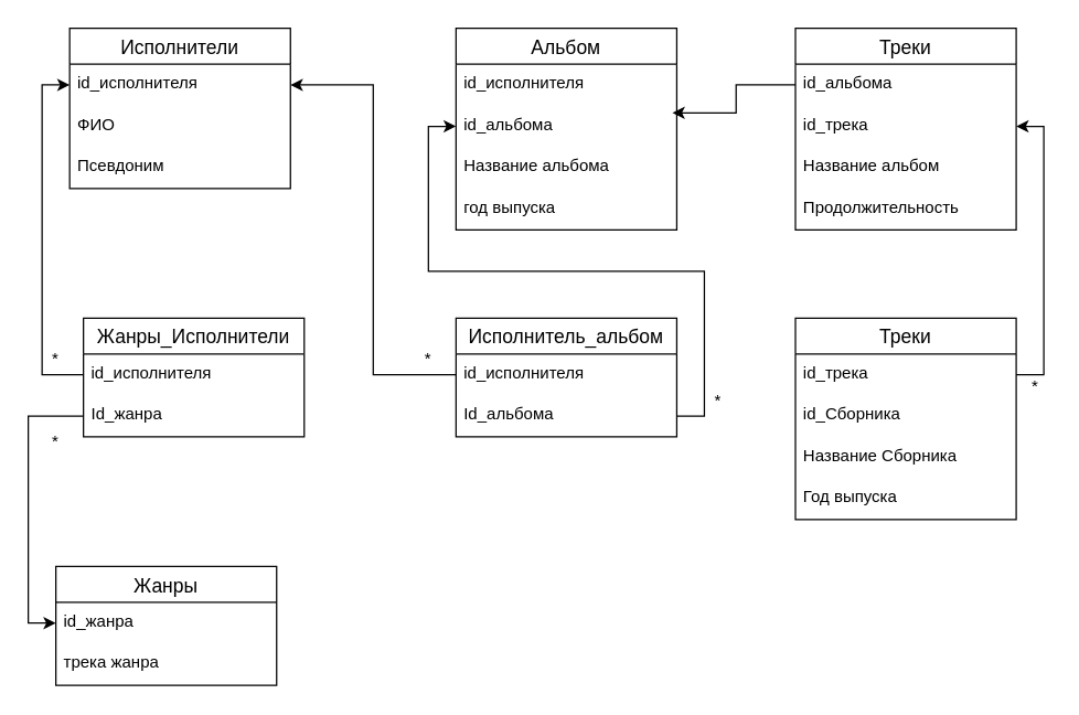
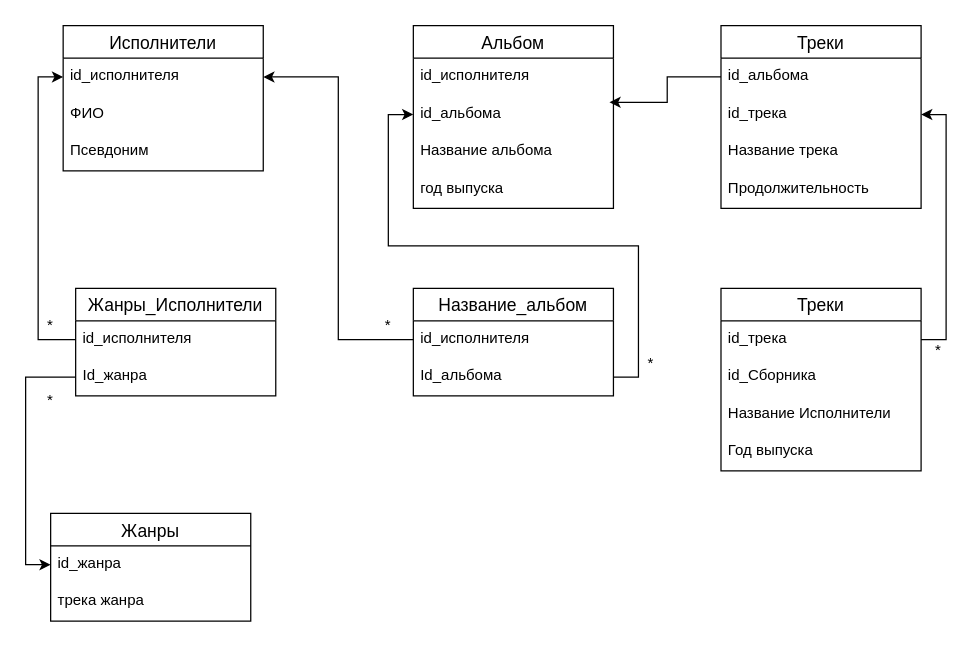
  <mxCell id="0" />
  <mxCell id="1" parent="0" />
  <mxCell id="2" value="Исполнители" style="swimlane;fontStyle=0;childLayout=stackLayout;horizontal=1;startSize=26;horizontalStack=0;resizeParent=1;resizeParentMax=0;resizeLast=0;collapsible=1;marginBottom=0;align=center;fontSize=14;" parent="1" vertex="1"><mxGeometry x="50" y="20" width="160" height="116" as="geometry" /></mxCell>
  <mxCell id="3" value="id_исполнителя" style="text;strokeColor=none;fillColor=none;spacingLeft=4;spacingRight=4;overflow=hidden;rotatable=0;points=[[0,0.5],[1,0.5]];portConstraint=eastwest;fontSize=12;" parent="2" vertex="1"><mxGeometry y="26" width="160" height="30" as="geometry" /></mxCell>
  <mxCell id="4" value="ФИО" style="text;strokeColor=none;fillColor=none;spacingLeft=4;spacingRight=4;overflow=hidden;rotatable=0;points=[[0,0.5],[1,0.5]];portConstraint=eastwest;fontSize=12;" parent="2" vertex="1"><mxGeometry y="56" width="160" height="30" as="geometry" /></mxCell>
  <mxCell id="5" value="Псевдоним" style="text;strokeColor=none;fillColor=none;spacingLeft=4;spacingRight=4;overflow=hidden;rotatable=0;points=[[0,0.5],[1,0.5]];portConstraint=eastwest;fontSize=12;" parent="2" vertex="1"><mxGeometry y="86" width="160" height="30" as="geometry" /></mxCell>
  <mxCell id="6" style="edgeStyle=orthogonalEdgeStyle;rounded=0;orthogonalLoop=1;jettySize=auto;html=1;exitX=0;exitY=0.5;exitDx=0;exitDy=0;entryX=0.98;entryY=1.175;entryDx=0;entryDy=0;entryPerimeter=0;" parent="1" source="18" target="23" edge="1"><mxGeometry relative="1" as="geometry" /></mxCell>
  <mxCell id="7" style="edgeStyle=orthogonalEdgeStyle;rounded=0;orthogonalLoop=1;jettySize=auto;html=1;exitX=0;exitY=0.5;exitDx=0;exitDy=0;sketch=0;entryX=0;entryY=0.5;entryDx=0;entryDy=0;" parent="1" source="14" target="10" edge="1"><mxGeometry relative="1" as="geometry"><mxPoint x="-10" y="330" as="targetPoint" /></mxGeometry></mxCell>
  <mxCell id="8" value="*" style="text;html=1;strokeColor=none;fillColor=none;align=center;verticalAlign=middle;whiteSpace=wrap;rounded=0;" parent="1" vertex="1"><mxGeometry x="20" y="310" width="40" height="20" as="geometry" /></mxCell>
  <mxCell id="9" value="Жанры" style="swimlane;fontStyle=0;childLayout=stackLayout;horizontal=1;startSize=26;horizontalStack=0;resizeParent=1;resizeParentMax=0;resizeLast=0;collapsible=1;marginBottom=0;align=center;fontSize=14;" parent="1" vertex="1"><mxGeometry x="40" y="410" width="160" height="86" as="geometry" /></mxCell>
  <mxCell id="10" value="id_жанра" style="text;strokeColor=none;fillColor=none;spacingLeft=4;spacingRight=4;overflow=hidden;rotatable=0;points=[[0,0.5],[1,0.5]];portConstraint=eastwest;fontSize=12;" parent="9" vertex="1"><mxGeometry y="26" width="160" height="30" as="geometry" /></mxCell>
  <mxCell id="11" value="трека жанра" style="text;strokeColor=none;fillColor=none;spacingLeft=4;spacingRight=4;overflow=hidden;rotatable=0;points=[[0,0.5],[1,0.5]];portConstraint=eastwest;fontSize=12;" parent="9" vertex="1"><mxGeometry y="56" width="160" height="30" as="geometry" /></mxCell>
  <mxCell id="12" value="Жанры_Исполнители" style="swimlane;fontStyle=0;childLayout=stackLayout;horizontal=1;startSize=26;horizontalStack=0;resizeParent=1;resizeParentMax=0;resizeLast=0;collapsible=1;marginBottom=0;align=center;fontSize=14;" parent="1" vertex="1"><mxGeometry x="60" y="230" width="160" height="86" as="geometry" /></mxCell>
  <mxCell id="13" value="id_исполнителя" style="text;strokeColor=none;fillColor=none;spacingLeft=4;spacingRight=4;overflow=hidden;rotatable=0;points=[[0,0.5],[1,0.5]];portConstraint=eastwest;fontSize=12;" parent="12" vertex="1"><mxGeometry y="26" width="160" height="30" as="geometry" /></mxCell>
  <mxCell id="14" value="Id_жанра" style="text;strokeColor=none;fillColor=none;spacingLeft=4;spacingRight=4;overflow=hidden;rotatable=0;points=[[0,0.5],[1,0.5]];portConstraint=eastwest;fontSize=12;" parent="12" vertex="1"><mxGeometry y="56" width="160" height="30" as="geometry" /></mxCell>
  <mxCell id="15" style="edgeStyle=orthogonalEdgeStyle;rounded=0;sketch=0;orthogonalLoop=1;jettySize=auto;html=1;exitX=0;exitY=0.5;exitDx=0;exitDy=0;entryX=0;entryY=0.5;entryDx=0;entryDy=0;" parent="1" source="13" target="3" edge="1"><mxGeometry relative="1" as="geometry" /></mxCell>
  <mxCell id="16" value="*" style="text;html=1;strokeColor=none;fillColor=none;align=center;verticalAlign=middle;whiteSpace=wrap;rounded=0;" parent="1" vertex="1"><mxGeometry x="20" y="250" width="40" height="20" as="geometry" /></mxCell>
  <mxCell id="17" value="Треки" style="swimlane;fontStyle=0;childLayout=stackLayout;horizontal=1;startSize=26;horizontalStack=0;resizeParent=1;resizeParentMax=0;resizeLast=0;collapsible=1;marginBottom=0;align=center;fontSize=14;" parent="1" vertex="1"><mxGeometry x="576" y="20" width="160" height="146" as="geometry" /></mxCell>
  <mxCell id="18" value="id_альбома" style="text;strokeColor=none;fillColor=none;spacingLeft=4;spacingRight=4;overflow=hidden;rotatable=0;points=[[0,0.5],[1,0.5]];portConstraint=eastwest;fontSize=12;" parent="17" vertex="1"><mxGeometry y="26" width="160" height="30" as="geometry" /></mxCell>
  <mxCell id="19" value="id_трека" style="text;strokeColor=none;fillColor=none;spacingLeft=4;spacingRight=4;overflow=hidden;rotatable=0;points=[[0,0.5],[1,0.5]];portConstraint=eastwest;fontSize=12;" parent="17" vertex="1"><mxGeometry y="56" width="160" height="30" as="geometry" /></mxCell>
- <mxCell id="20" value="Название альбом" style="text;strokeColor=none;fillColor=none;spacingLeft=4;spacingRight=4;overflow=hidden;rotatable=0;points=[[0,0.5],[1,0.5]];portConstraint=eastwest;fontSize=12;" parent="17" vertex="1"><mxGeometry y="86" width="160" height="30" as="geometry" /></mxCell>
+ <mxCell id="20" value="Название трека" style="text;strokeColor=none;fillColor=none;spacingLeft=4;spacingRight=4;overflow=hidden;rotatable=0;points=[[0,0.5],[1,0.5]];portConstraint=eastwest;fontSize=12;" parent="17" vertex="1"><mxGeometry y="86" width="160" height="30" as="geometry" /></mxCell>
  <mxCell id="21" value="Продолжительность" style="text;strokeColor=none;fillColor=none;spacingLeft=4;spacingRight=4;overflow=hidden;rotatable=0;points=[[0,0.5],[1,0.5]];portConstraint=eastwest;fontSize=12;" parent="17" vertex="1"><mxGeometry y="116" width="160" height="30" as="geometry" /></mxCell>
  <mxCell id="22" value="Альбом" style="swimlane;fontStyle=0;childLayout=stackLayout;horizontal=1;startSize=26;horizontalStack=0;resizeParent=1;resizeParentMax=0;resizeLast=0;collapsible=1;marginBottom=0;align=center;fontSize=14;" parent="1" vertex="1"><mxGeometry x="330" y="20" width="160" height="146" as="geometry" /></mxCell>
  <mxCell id="23" value="id_исполнителя" style="text;strokeColor=none;fillColor=none;spacingLeft=4;spacingRight=4;overflow=hidden;rotatable=0;points=[[0,0.5],[1,0.5]];portConstraint=eastwest;fontSize=12;" parent="22" vertex="1"><mxGeometry y="26" width="160" height="30" as="geometry" /></mxCell>
  <mxCell id="24" value="id_альбома" style="text;strokeColor=none;fillColor=none;spacingLeft=4;spacingRight=4;overflow=hidden;rotatable=0;points=[[0,0.5],[1,0.5]];portConstraint=eastwest;fontSize=12;" parent="22" vertex="1"><mxGeometry y="56" width="160" height="30" as="geometry" /></mxCell>
  <mxCell id="25" value="Название альбома" style="text;strokeColor=none;fillColor=none;spacingLeft=4;spacingRight=4;overflow=hidden;rotatable=0;points=[[0,0.5],[1,0.5]];portConstraint=eastwest;fontSize=12;" parent="22" vertex="1"><mxGeometry y="86" width="160" height="30" as="geometry" /></mxCell>
  <mxCell id="26" value="год выпуска" style="text;strokeColor=none;fillColor=none;spacingLeft=4;spacingRight=4;overflow=hidden;rotatable=0;points=[[0,0.5],[1,0.5]];portConstraint=eastwest;fontSize=12;" parent="22" vertex="1"><mxGeometry y="116" width="160" height="30" as="geometry" /></mxCell>
- <mxCell id="27" value="Исполнитель_альбом" style="swimlane;fontStyle=0;childLayout=stackLayout;horizontal=1;startSize=26;horizontalStack=0;resizeParent=1;resizeParentMax=0;resizeLast=0;collapsible=1;marginBottom=0;align=center;fontSize=14;" parent="1" vertex="1"><mxGeometry x="330" y="230" width="160" height="86" as="geometry" /></mxCell>
+ <mxCell id="27" value="Название_альбом" style="swimlane;fontStyle=0;childLayout=stackLayout;horizontal=1;startSize=26;horizontalStack=0;resizeParent=1;resizeParentMax=0;resizeLast=0;collapsible=1;marginBottom=0;align=center;fontSize=14;" parent="1" vertex="1"><mxGeometry x="330" y="230" width="160" height="86" as="geometry" /></mxCell>
  <mxCell id="28" value="id_исполнителя" style="text;strokeColor=none;fillColor=none;spacingLeft=4;spacingRight=4;overflow=hidden;rotatable=0;points=[[0,0.5],[1,0.5]];portConstraint=eastwest;fontSize=12;" parent="27" vertex="1"><mxGeometry y="26" width="160" height="30" as="geometry" /></mxCell>
  <mxCell id="29" value="Id_альбома" style="text;strokeColor=none;fillColor=none;spacingLeft=4;spacingRight=4;overflow=hidden;rotatable=0;points=[[0,0.5],[1,0.5]];portConstraint=eastwest;fontSize=12;" parent="27" vertex="1"><mxGeometry y="56" width="160" height="30" as="geometry" /></mxCell>
  <mxCell id="30" style="edgeStyle=orthogonalEdgeStyle;rounded=0;sketch=0;orthogonalLoop=1;jettySize=auto;html=1;exitX=1;exitY=0.5;exitDx=0;exitDy=0;entryX=0;entryY=0.5;entryDx=0;entryDy=0;" parent="1" source="29" target="24" edge="1"><mxGeometry relative="1" as="geometry" /></mxCell>
  <mxCell id="31" style="edgeStyle=orthogonalEdgeStyle;rounded=0;sketch=0;orthogonalLoop=1;jettySize=auto;html=1;exitX=0;exitY=0.5;exitDx=0;exitDy=0;entryX=1;entryY=0.5;entryDx=0;entryDy=0;" parent="1" source="28" target="3" edge="1"><mxGeometry relative="1" as="geometry" /></mxCell>
  <mxCell id="32" value="*" style="text;html=1;strokeColor=none;fillColor=none;align=center;verticalAlign=middle;whiteSpace=wrap;rounded=0;" parent="1" vertex="1"><mxGeometry x="290" y="250" width="40" height="20" as="geometry" /></mxCell>
  <mxCell id="33" value="*" style="text;html=1;strokeColor=none;fillColor=none;align=center;verticalAlign=middle;whiteSpace=wrap;rounded=0;" parent="1" vertex="1"><mxGeometry x="500" y="280" width="40" height="20" as="geometry" /></mxCell>
  <mxCell id="34" value="Треки" style="swimlane;fontStyle=0;childLayout=stackLayout;horizontal=1;startSize=26;horizontalStack=0;resizeParent=1;resizeParentMax=0;resizeLast=0;collapsible=1;marginBottom=0;align=center;fontSize=14;" vertex="1" parent="1"><mxGeometry x="576" y="230" width="160" height="146" as="geometry" /></mxCell>
  <mxCell id="35" value="id_трека" style="text;strokeColor=none;fillColor=none;spacingLeft=4;spacingRight=4;overflow=hidden;rotatable=0;points=[[0,0.5],[1,0.5]];portConstraint=eastwest;fontSize=12;" vertex="1" parent="34"><mxGeometry y="26" width="160" height="30" as="geometry" /></mxCell>
  <mxCell id="36" value="id_Сборника" style="text;strokeColor=none;fillColor=none;spacingLeft=4;spacingRight=4;overflow=hidden;rotatable=0;points=[[0,0.5],[1,0.5]];portConstraint=eastwest;fontSize=12;" vertex="1" parent="34"><mxGeometry y="56" width="160" height="30" as="geometry" /></mxCell>
- <mxCell id="37" value="Название Сборника" style="text;strokeColor=none;fillColor=none;spacingLeft=4;spacingRight=4;overflow=hidden;rotatable=0;points=[[0,0.5],[1,0.5]];portConstraint=eastwest;fontSize=12;" vertex="1" parent="34"><mxGeometry y="86" width="160" height="30" as="geometry" /></mxCell>
+ <mxCell id="37" value="Название Исполнители" style="text;strokeColor=none;fillColor=none;spacingLeft=4;spacingRight=4;overflow=hidden;rotatable=0;points=[[0,0.5],[1,0.5]];portConstraint=eastwest;fontSize=12;" vertex="1" parent="34"><mxGeometry y="86" width="160" height="30" as="geometry" /></mxCell>
  <mxCell id="38" value="Год выпуска" style="text;strokeColor=none;fillColor=none;spacingLeft=4;spacingRight=4;overflow=hidden;rotatable=0;points=[[0,0.5],[1,0.5]];portConstraint=eastwest;fontSize=12;" vertex="1" parent="34"><mxGeometry y="116" width="160" height="30" as="geometry" /></mxCell>
  <mxCell id="39" style="edgeStyle=orthogonalEdgeStyle;rounded=0;orthogonalLoop=1;jettySize=auto;html=1;exitX=1;exitY=0.5;exitDx=0;exitDy=0;" edge="1" parent="1" source="35" target="19"><mxGeometry relative="1" as="geometry" /></mxCell>
  <mxCell id="40" value="*" style="text;html=1;strokeColor=none;fillColor=none;align=center;verticalAlign=middle;whiteSpace=wrap;rounded=0;" vertex="1" parent="1"><mxGeometry x="740" y="270" width="20" height="20" as="geometry" /></mxCell>
